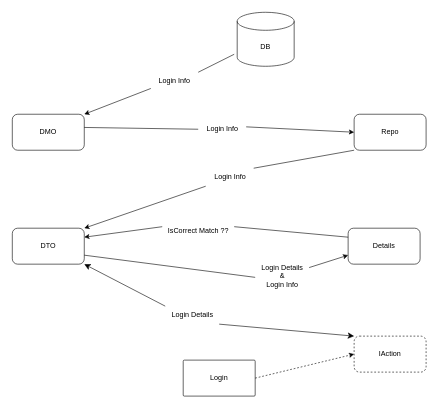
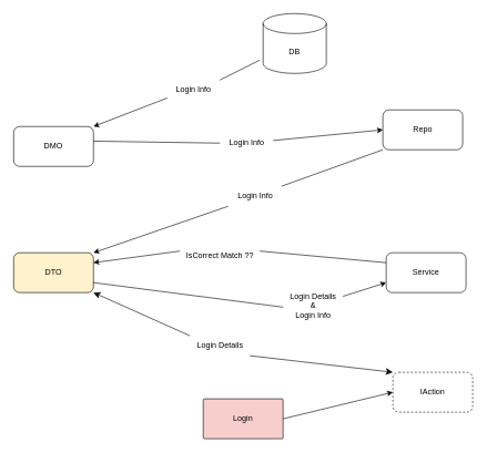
  <mxCell id="0" />
  <mxCell id="1" parent="0" />
  <mxCell id="2" value="DMO" style="rounded=1;whiteSpace=wrap;html=1;" parent="1" vertex="1"><mxGeometry x="20" y="190" width="120" height="60" as="geometry" /></mxCell>
- <mxCell id="3" value="DTO" style="rounded=1;whiteSpace=wrap;html=1;" parent="1" vertex="1"><mxGeometry x="20" y="380" width="120" height="60" as="geometry" /></mxCell>
- <mxCell id="4" value="Repo" style="rounded=1;whiteSpace=wrap;html=1;" parent="1" vertex="1"><mxGeometry x="590" y="190" width="120" height="60" as="geometry" /></mxCell>
- <mxCell id="5" value="Details" style="rounded=1;whiteSpace=wrap;html=1;" parent="1" vertex="1"><mxGeometry x="580" y="380" width="120" height="60" as="geometry" /></mxCell>
+ <mxCell id="3" value="DTO" style="rounded=1;whiteSpace=wrap;html=1;fillColor=#fff2cc;" parent="1" vertex="1"><mxGeometry x="20" y="380" width="120" height="60" as="geometry" /></mxCell>
+ <mxCell id="4" value="Repo" style="rounded=1;whiteSpace=wrap;html=1;" parent="1" vertex="1"><mxGeometry x="575" y="165" width="120" height="60" as="geometry" /></mxCell>
+ <mxCell id="5" value="Service" style="rounded=1;whiteSpace=wrap;html=1;" parent="1" vertex="1"><mxGeometry x="580" y="380" width="120" height="60" as="geometry" /></mxCell>
  <mxCell id="6" value="IAction" style="rounded=1;whiteSpace=wrap;html=1;dashed=1;" parent="1" vertex="1"><mxGeometry x="590" y="560" width="120" height="60" as="geometry" /></mxCell>
- <mxCell id="7" value="Login" style="rounded=1;whiteSpace=wrap;html=1;arcSize=3;" parent="1" vertex="1"><mxGeometry x="305" y="600" width="120" height="60" as="geometry" /></mxCell>
- <mxCell id="8" value="" style="endArrow=classic;html=1;exitX=1;exitY=0.5;exitDx=0;exitDy=0;entryX=0;entryY=0.5;entryDx=0;entryDy=0;dashed=1;" parent="1" source="7" target="6" edge="1"><mxGeometry width="50" height="50" relative="1" as="geometry"><mxPoint x="340" y="360" as="sourcePoint" /><mxPoint x="390" y="310" as="targetPoint" /></mxGeometry></mxCell>
+ <mxCell id="7" value="Login" style="rounded=1;whiteSpace=wrap;html=1;arcSize=3;fillColor=#f8cecc;" parent="1" vertex="1"><mxGeometry x="305" y="600" width="120" height="60" as="geometry" /></mxCell>
+ <mxCell id="8" value="" style="endArrow=classic;html=1;exitX=1;exitY=0.5;exitDx=0;exitDy=0;entryX=0;entryY=0.5;entryDx=0;entryDy=0;" parent="1" source="7" target="6" edge="1"><mxGeometry width="50" height="50" relative="1" as="geometry"><mxPoint x="340" y="360" as="sourcePoint" /><mxPoint x="390" y="310" as="targetPoint" /></mxGeometry></mxCell>
  <mxCell id="9" value="" style="endArrow=classic;html=1;entryX=1;entryY=0;entryDx=0;entryDy=0;exitX=0;exitY=1;exitDx=0;exitDy=0;startArrow=none;" parent="1" source="16" target="3" edge="1"><mxGeometry width="50" height="50" relative="1" as="geometry"><mxPoint x="600" y="220" as="sourcePoint" /><mxPoint x="650" y="170" as="targetPoint" /></mxGeometry></mxCell>
  <mxCell id="10" value="DB" style="shape=cylinder3;whiteSpace=wrap;html=1;boundedLbl=1;backgroundOutline=1;size=15;" parent="1" vertex="1"><mxGeometry x="395" y="20" width="95" height="90" as="geometry" /></mxCell>
  <mxCell id="11" value="" style="endArrow=classic;html=1;exitX=0.013;exitY=0.9;exitDx=0;exitDy=0;exitPerimeter=0;entryX=1;entryY=0;entryDx=0;entryDy=0;startArrow=none;" parent="1" source="18" target="2" edge="1"><mxGeometry width="50" height="50" relative="1" as="geometry"><mxPoint x="340" y="240" as="sourcePoint" /><mxPoint x="630" y="80" as="targetPoint" /></mxGeometry></mxCell>
  <mxCell id="12" value="" style="edgeStyle=none;orthogonalLoop=1;jettySize=auto;html=1;endArrow=classic;startArrow=none;endSize=8;startSize=8;exitX=1;exitY=1;exitDx=0;exitDy=0;entryX=0;entryY=0;entryDx=0;entryDy=0;" edge="1" parent="1" source="14" target="6"><mxGeometry width="100" relative="1" as="geometry"><mxPoint x="230" y="380" as="sourcePoint" /><mxPoint x="330" y="380" as="targetPoint" /><Array as="points" /></mxGeometry></mxCell>
  <mxCell id="13" value="" style="edgeStyle=none;orthogonalLoop=1;jettySize=auto;html=1;endArrow=none;startArrow=classic;endSize=8;startSize=8;exitX=1;exitY=1;exitDx=0;exitDy=0;entryX=0;entryY=0;entryDx=0;entryDy=0;" edge="1" parent="1" source="3" target="14"><mxGeometry width="100" relative="1" as="geometry"><mxPoint x="170" y="320" as="sourcePoint" /><mxPoint x="610" y="430" as="targetPoint" /><Array as="points" /></mxGeometry></mxCell>
- <mxCell id="14" value="Login Details" style="text;html=1;align=center;verticalAlign=middle;resizable=0;points=[];autosize=1;strokeColor=none;fillColor=none;" parent="1" vertex="1"><mxGeometry x="275" y="510" width="90" height="30" as="geometry" /></mxCell>
+ <mxCell id="14" value="Login Details" style="text;html=1;align=center;verticalAlign=middle;resizable=0;points=[];autosize=1;strokeColor=none;fillColor=none;" parent="1" vertex="1"><mxGeometry x="285" y="505" width="90" height="30" as="geometry" /></mxCell>
  <mxCell id="15" value="" style="endArrow=none;html=1;entryX=1;entryY=0;entryDx=0;entryDy=0;exitX=0;exitY=1;exitDx=0;exitDy=0;startArrow=none;" edge="1" parent="1" source="4" target="16"><mxGeometry width="50" height="50" relative="1" as="geometry"><mxPoint x="610" y="185" as="sourcePoint" /><mxPoint x="170" y="260" as="targetPoint" /></mxGeometry></mxCell>
  <mxCell id="16" value="Login Info" style="text;html=1;align=center;verticalAlign=middle;resizable=0;points=[];autosize=1;strokeColor=none;fillColor=none;" parent="1" vertex="1"><mxGeometry x="342.5" y="280" width="80" height="30" as="geometry" /></mxCell>
  <mxCell id="17" value="" style="endArrow=none;html=1;entryX=1;entryY=0;entryDx=0;entryDy=0;" edge="1" parent="1" target="18"><mxGeometry width="50" height="50" relative="1" as="geometry"><mxPoint x="390" y="90" as="sourcePoint" /><mxPoint x="140" y="190" as="targetPoint" /></mxGeometry></mxCell>
  <mxCell id="18" value="Login Info" style="text;html=1;align=center;verticalAlign=middle;resizable=0;points=[];autosize=1;strokeColor=none;fillColor=none;" parent="1" vertex="1"><mxGeometry x="250" y="120" width="80" height="30" as="geometry" /></mxCell>
  <mxCell id="19" value="" style="edgeStyle=none;orthogonalLoop=1;jettySize=auto;html=1;exitX=1;exitY=0.367;exitDx=0;exitDy=0;exitPerimeter=0;entryX=0;entryY=0.5;entryDx=0;entryDy=0;startArrow=none;" edge="1" parent="1" source="21" target="4"><mxGeometry width="100" relative="1" as="geometry"><mxPoint x="270" y="210" as="sourcePoint" /><mxPoint x="370" y="210" as="targetPoint" /><Array as="points" /></mxGeometry></mxCell>
  <mxCell id="20" value="" style="edgeStyle=none;orthogonalLoop=1;jettySize=auto;html=1;exitX=1;exitY=0.367;exitDx=0;exitDy=0;exitPerimeter=0;entryX=0;entryY=0.5;entryDx=0;entryDy=0;endArrow=none;" edge="1" parent="1" source="2" target="21"><mxGeometry width="100" relative="1" as="geometry"><mxPoint x="140" y="212.02" as="sourcePoint" /><mxPoint x="590" y="215" as="targetPoint" /><Array as="points" /></mxGeometry></mxCell>
  <mxCell id="21" value="Login Info" style="text;html=1;align=center;verticalAlign=middle;resizable=0;points=[];autosize=1;strokeColor=none;fillColor=none;" vertex="1" parent="1"><mxGeometry x="330" y="200" width="80" height="30" as="geometry" /></mxCell>
  <mxCell id="22" value="" style="edgeStyle=none;orthogonalLoop=1;jettySize=auto;html=1;entryX=0;entryY=0.75;entryDx=0;entryDy=0;startArrow=none;" edge="1" parent="1" source="24" target="5"><mxGeometry width="100" relative="1" as="geometry"><mxPoint x="310" y="390" as="sourcePoint" /><mxPoint x="410" y="390" as="targetPoint" /><Array as="points" /></mxGeometry></mxCell>
  <mxCell id="23" value="" style="edgeStyle=none;orthogonalLoop=1;jettySize=auto;html=1;exitX=1;exitY=0.75;exitDx=0;exitDy=0;entryX=0;entryY=0.533;entryDx=0;entryDy=0;endArrow=none;entryPerimeter=0;" edge="1" parent="1" source="3" target="24"><mxGeometry width="100" relative="1" as="geometry"><mxPoint x="140" y="425" as="sourcePoint" /><mxPoint x="580" y="425" as="targetPoint" /><Array as="points" /></mxGeometry></mxCell>
  <mxCell id="24" value="Login Details &lt;br&gt;&amp;amp;&lt;br&gt;Login Info" style="text;html=1;align=center;verticalAlign=middle;resizable=0;points=[];autosize=1;strokeColor=none;fillColor=none;" vertex="1" parent="1"><mxGeometry x="425" y="430" width="90" height="60" as="geometry" /></mxCell>
  <mxCell id="25" value="" style="edgeStyle=none;orthogonalLoop=1;jettySize=auto;html=1;entryX=1;entryY=0.25;entryDx=0;entryDy=0;exitX=0;exitY=0.25;exitDx=0;exitDy=0;startArrow=none;" edge="1" parent="1" source="27" target="3"><mxGeometry width="100" relative="1" as="geometry"><mxPoint x="350" y="370" as="sourcePoint" /><mxPoint x="450" y="370" as="targetPoint" /><Array as="points" /></mxGeometry></mxCell>
  <mxCell id="26" value="" style="edgeStyle=none;orthogonalLoop=1;jettySize=auto;html=1;entryX=1;entryY=0.25;entryDx=0;entryDy=0;exitX=0;exitY=0.25;exitDx=0;exitDy=0;endArrow=none;" edge="1" parent="1" source="5" target="27"><mxGeometry width="100" relative="1" as="geometry"><mxPoint x="580" y="395" as="sourcePoint" /><mxPoint x="140" y="395" as="targetPoint" /><Array as="points" /></mxGeometry></mxCell>
  <mxCell id="27" value="IsCorrect Match ??" style="text;html=1;align=center;verticalAlign=middle;resizable=0;points=[];autosize=1;strokeColor=none;fillColor=none;" vertex="1" parent="1"><mxGeometry x="270" y="370" width="120" height="30" as="geometry" /></mxCell>
